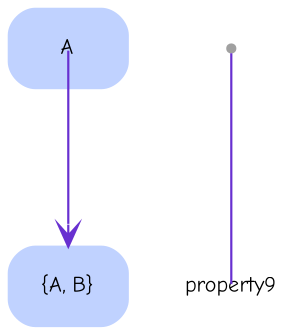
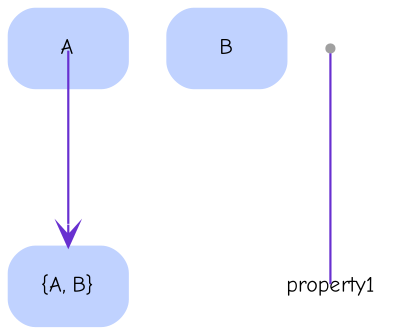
  digraph {
    concentrate=true
    fontname="Comic Neue"
    rankdir=TB
    ranksep="1.0 equally"
    node [color="#c0d2ff" fontname="Comic Neue" fontsize=10.0 shape=box style="rounded,filled"]
    edge [color="#6830d0" fontname="Comic Neue" fontsize=10.0]
    n1 [label=A]
-   n3 [color="#6830d0" label=property9 shape=none style=""]
+   n2 [label=B]
+   n3 [color="#6830d0" label=property1 shape=none style=""]
    n4 [label="{A, B}"]
    n5 [color="#a0a0a0" label=any shape=point style=""]
    subgraph sub_1 {
      bgcolor="#f0f0f8"
      fontsize=8.0
      label=test7
      n1
+     n2
      n3
      n4
      n5
    }
    n1 -> n4 [arrowhead=vee arrowtail=none tailclip=false]
    n5 -> n3 [arrowhead=none headclip=false]
  }
